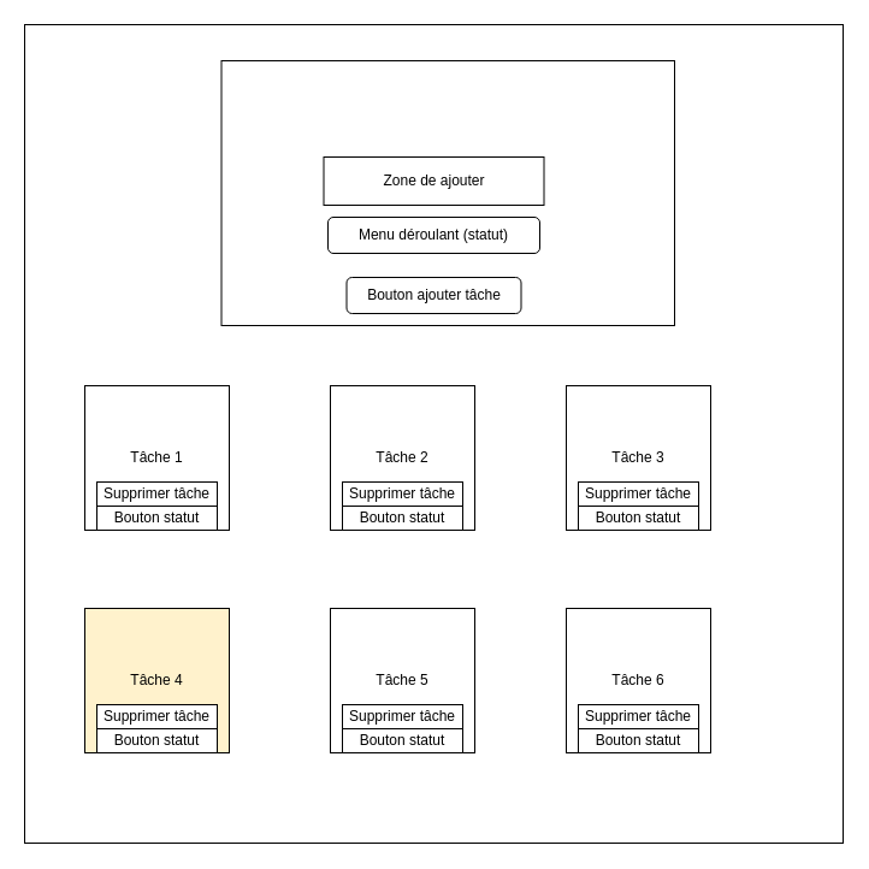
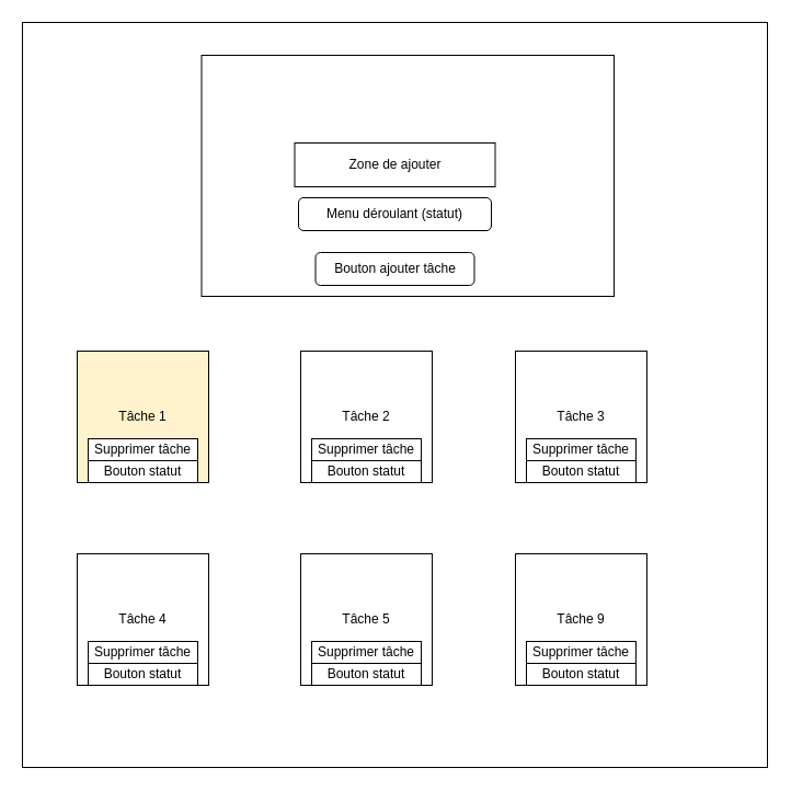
  <mxCell id="0" />
  <mxCell id="1" parent="0" />
  <mxCell id="2" value="" style="whiteSpace=wrap;html=1;aspect=fixed;" vertex="1" parent="1"><mxGeometry x="20" y="20" width="680" height="680" as="geometry" /></mxCell>
  <mxCell id="3" value="" style="rounded=0;whiteSpace=wrap;html=1;" vertex="1" parent="1"><mxGeometry x="183.5" y="50" width="376.5" height="220" as="geometry" /></mxCell>
  <mxCell id="4" value="Menu déroulant (statut)" style="whiteSpace=wrap;html=1;rounded=1;" vertex="1" parent="1"><mxGeometry x="272" y="180" width="176" height="30" as="geometry" /></mxCell>
- <mxCell id="5" value="Tâche 1" style="whiteSpace=wrap;html=1;aspect=fixed;" vertex="1" parent="1"><mxGeometry x="70" y="320" width="120" height="120" as="geometry" /></mxCell>
+ <mxCell id="5" value="Tâche 1" style="whiteSpace=wrap;html=1;aspect=fixed;fillColor=#fff2cc;" vertex="1" parent="1"><mxGeometry x="70" y="320" width="120" height="120" as="geometry" /></mxCell>
  <mxCell id="6" value="Tâche 2" style="whiteSpace=wrap;html=1;aspect=fixed;" vertex="1" parent="1"><mxGeometry x="274" y="320" width="120" height="120" as="geometry" /></mxCell>
  <mxCell id="7" value="Tâche 3" style="whiteSpace=wrap;html=1;aspect=fixed;" vertex="1" parent="1"><mxGeometry x="470" y="320" width="120" height="120" as="geometry" /></mxCell>
- <mxCell id="8" value="Tâche 4" style="whiteSpace=wrap;html=1;aspect=fixed;fillColor=#fff2cc;" vertex="1" parent="1"><mxGeometry x="70" y="505" width="120" height="120" as="geometry" /></mxCell>
+ <mxCell id="8" value="Tâche 4" style="whiteSpace=wrap;html=1;aspect=fixed;" vertex="1" parent="1"><mxGeometry x="70" y="505" width="120" height="120" as="geometry" /></mxCell>
  <mxCell id="9" value="Tâche 5" style="whiteSpace=wrap;html=1;aspect=fixed;" vertex="1" parent="1"><mxGeometry x="274" y="505" width="120" height="120" as="geometry" /></mxCell>
- <mxCell id="10" value="Tâche 6" style="whiteSpace=wrap;html=1;aspect=fixed;" vertex="1" parent="1"><mxGeometry x="470" y="505" width="120" height="120" as="geometry" /></mxCell>
+ <mxCell id="10" value="Tâche 9" style="whiteSpace=wrap;html=1;aspect=fixed;" vertex="1" parent="1"><mxGeometry x="470" y="505" width="120" height="120" as="geometry" /></mxCell>
  <mxCell id="11" value="Zone de ajouter" style="rounded=0;whiteSpace=wrap;html=1;" vertex="1" parent="1"><mxGeometry x="268.5" y="130" width="183" height="40" as="geometry" /></mxCell>
  <mxCell id="12" value="Bouton ajouter tâche" style="whiteSpace=wrap;html=1;rounded=1;" vertex="1" parent="1"><mxGeometry x="287.5" y="230" width="145" height="30" as="geometry" /></mxCell>
  <mxCell id="13" value="Supprimer tâche" style="rounded=0;whiteSpace=wrap;html=1;" vertex="1" parent="1"><mxGeometry x="80" y="400" width="100" height="20" as="geometry" /></mxCell>
  <mxCell id="14" value="Bouton statut" style="rounded=0;whiteSpace=wrap;html=1;" vertex="1" parent="1"><mxGeometry x="80" y="420" width="100" height="20" as="geometry" /></mxCell>
  <mxCell id="15" value="Supprimer tâche" style="rounded=0;whiteSpace=wrap;html=1;" vertex="1" parent="1"><mxGeometry x="284" y="400" width="100" height="20" as="geometry" /></mxCell>
  <mxCell id="16" value="Bouton statut" style="rounded=0;whiteSpace=wrap;html=1;" vertex="1" parent="1"><mxGeometry x="284" y="420" width="100" height="20" as="geometry" /></mxCell>
  <mxCell id="17" value="Supprimer tâche" style="rounded=0;whiteSpace=wrap;html=1;" vertex="1" parent="1"><mxGeometry x="480" y="400" width="100" height="20" as="geometry" /></mxCell>
  <mxCell id="18" value="Bouton statut" style="rounded=0;whiteSpace=wrap;html=1;" vertex="1" parent="1"><mxGeometry x="480" y="420" width="100" height="20" as="geometry" /></mxCell>
  <mxCell id="19" value="Supprimer tâche" style="rounded=0;whiteSpace=wrap;html=1;" vertex="1" parent="1"><mxGeometry x="80" y="585" width="100" height="20" as="geometry" /></mxCell>
  <mxCell id="20" value="Bouton statut" style="rounded=0;whiteSpace=wrap;html=1;" vertex="1" parent="1"><mxGeometry x="80" y="605" width="100" height="20" as="geometry" /></mxCell>
  <mxCell id="21" value="Supprimer tâche" style="rounded=0;whiteSpace=wrap;html=1;" vertex="1" parent="1"><mxGeometry x="284" y="585" width="100" height="20" as="geometry" /></mxCell>
  <mxCell id="22" value="Bouton statut" style="rounded=0;whiteSpace=wrap;html=1;" vertex="1" parent="1"><mxGeometry x="284" y="605" width="100" height="20" as="geometry" /></mxCell>
  <mxCell id="23" value="Supprimer tâche" style="rounded=0;whiteSpace=wrap;html=1;" vertex="1" parent="1"><mxGeometry x="480" y="585" width="100" height="20" as="geometry" /></mxCell>
  <mxCell id="24" value="Bouton statut" style="rounded=0;whiteSpace=wrap;html=1;" vertex="1" parent="1"><mxGeometry x="480" y="605" width="100" height="20" as="geometry" /></mxCell>
